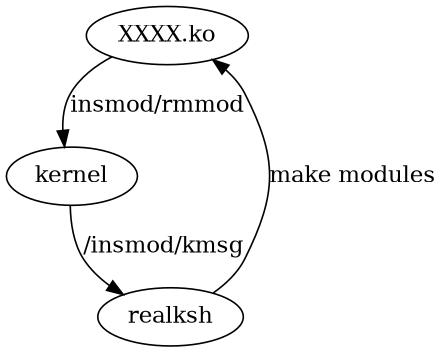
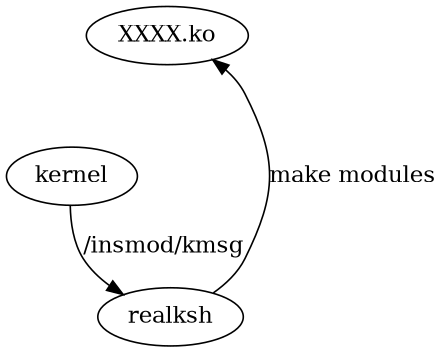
  digraph {
    mindist=2
    "XXXX.ko"
    kernel
    realksh
-   "XXXX.ko" -> kernel [label="insmod/rmmod"]
    kernel -> realksh [label="/insmod/kmsg"]
    realksh -> "XXXX.ko" [label="make modules"]
  }
